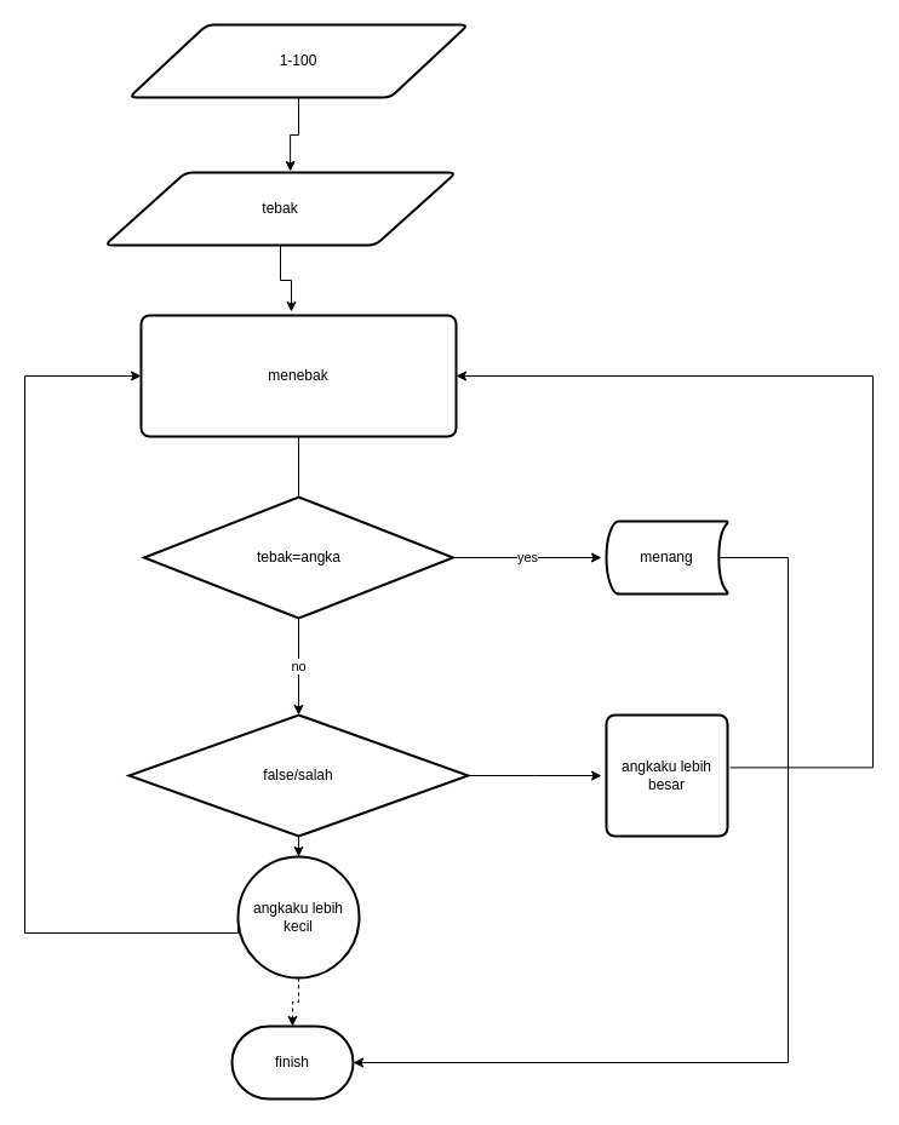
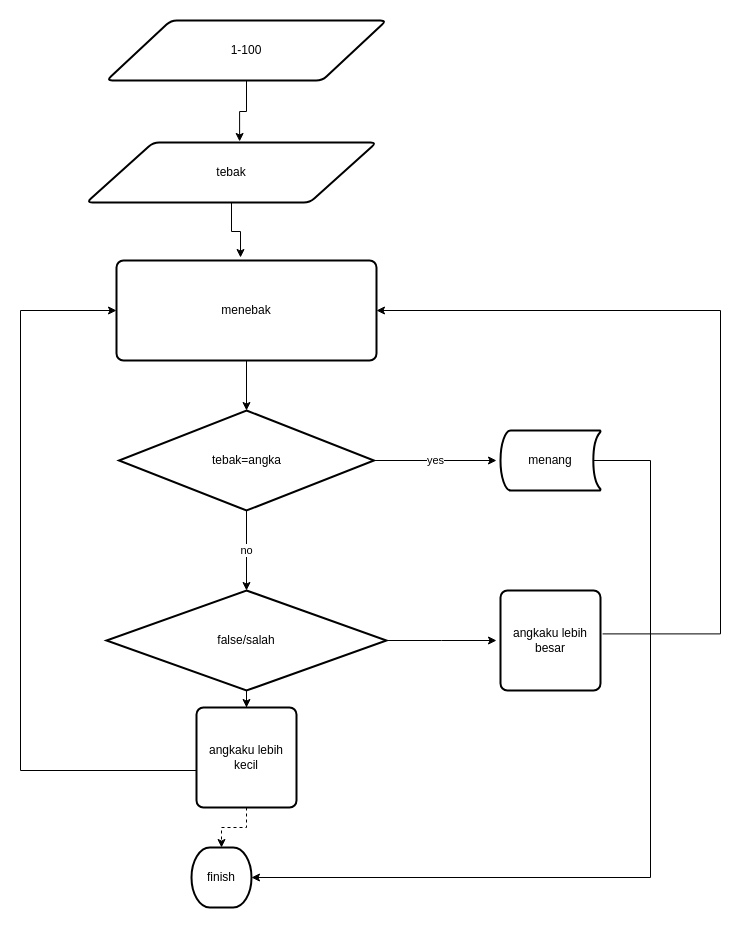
  <mxCell id="0" />
  <mxCell id="1" parent="0" />
  <mxCell id="2" value="1-100" style="shape=parallelogram;html=1;strokeWidth=2;perimeter=parallelogramPerimeter;whiteSpace=wrap;rounded=1;arcSize=12;size=0.23;align=center;fontSize=12;" vertex="1" parent="1"><mxGeometry x="106" y="20" width="280" height="60" as="geometry" /></mxCell>
  <mxCell id="3" value="tebak" style="shape=parallelogram;html=1;strokeWidth=2;perimeter=parallelogramPerimeter;whiteSpace=wrap;rounded=1;arcSize=12;size=0.23;fontSize=12;" vertex="1" parent="1"><mxGeometry x="86" y="142" width="290" height="60" as="geometry" /></mxCell>
- <mxCell id="4" style="edgeStyle=orthogonalEdgeStyle;rounded=0;orthogonalLoop=1;jettySize=auto;html=1;endArrow=none;" edge="1" parent="1" source="5" target="8"><mxGeometry relative="1" as="geometry" /></mxCell>
+ <mxCell id="4" style="edgeStyle=orthogonalEdgeStyle;rounded=0;orthogonalLoop=1;jettySize=auto;html=1;" edge="1" parent="1" source="5" target="8"><mxGeometry relative="1" as="geometry" /></mxCell>
  <mxCell id="5" value="menebak" style="rounded=1;whiteSpace=wrap;html=1;absoluteArcSize=1;arcSize=14;strokeWidth=2;fontSize=12;" vertex="1" parent="1"><mxGeometry x="116" y="260" width="260" height="100" as="geometry" /></mxCell>
  <mxCell id="6" value="yes" style="edgeStyle=orthogonalEdgeStyle;rounded=0;orthogonalLoop=1;jettySize=auto;html=1;" edge="1" parent="1" source="8"><mxGeometry relative="1" as="geometry"><mxPoint x="496" y="460" as="targetPoint" /></mxGeometry></mxCell>
  <mxCell id="7" value="no" style="edgeStyle=orthogonalEdgeStyle;rounded=0;orthogonalLoop=1;jettySize=auto;html=1;" edge="1" parent="1" source="8"><mxGeometry relative="1" as="geometry"><mxPoint x="246" y="590" as="targetPoint" /></mxGeometry></mxCell>
  <mxCell id="8" value="tebak=angka" style="strokeWidth=2;html=1;shape=mxgraph.flowchart.decision;whiteSpace=wrap;fontSize=12;" vertex="1" parent="1"><mxGeometry x="118.5" y="410" width="255" height="100" as="geometry" /></mxCell>
  <mxCell id="9" style="edgeStyle=orthogonalEdgeStyle;rounded=0;orthogonalLoop=1;jettySize=auto;html=1;entryX=0.477;entryY=-0.03;entryDx=0;entryDy=0;entryPerimeter=0;" edge="1" parent="1" source="3" target="5"><mxGeometry relative="1" as="geometry" /></mxCell>
  <mxCell id="10" style="edgeStyle=orthogonalEdgeStyle;rounded=0;orthogonalLoop=1;jettySize=auto;html=1;" edge="1" parent="1" source="12"><mxGeometry relative="1" as="geometry"><mxPoint x="496" y="640" as="targetPoint" /></mxGeometry></mxCell>
  <mxCell id="11" style="edgeStyle=orthogonalEdgeStyle;rounded=0;orthogonalLoop=1;jettySize=auto;html=1;entryX=0.5;entryY=0;entryDx=0;entryDy=0;" edge="1" parent="1" source="12" target="17"><mxGeometry relative="1" as="geometry" /></mxCell>
  <mxCell id="12" value="false/salah" style="strokeWidth=2;html=1;shape=mxgraph.flowchart.decision;whiteSpace=wrap;" vertex="1" parent="1"><mxGeometry x="106" y="590" width="280" height="100" as="geometry" /></mxCell>
  <mxCell id="13" style="edgeStyle=orthogonalEdgeStyle;rounded=0;orthogonalLoop=1;jettySize=auto;html=1;entryX=1;entryY=0.5;entryDx=0;entryDy=0;exitX=1.021;exitY=0.434;exitDx=0;exitDy=0;exitPerimeter=0;" edge="1" parent="1" source="14" target="5"><mxGeometry relative="1" as="geometry"><mxPoint x="684" y="612" as="sourcePoint" /><mxPoint x="450" y="257" as="targetPoint" /><Array as="points"><mxPoint x="720" y="633" /><mxPoint x="720" y="310" /></Array></mxGeometry></mxCell>
  <mxCell id="14" value="angkaku lebih besar" style="rounded=1;whiteSpace=wrap;html=1;absoluteArcSize=1;arcSize=14;strokeWidth=2;" vertex="1" parent="1"><mxGeometry x="500" y="590" width="100" height="100" as="geometry" /></mxCell>
  <mxCell id="15" style="edgeStyle=orthogonalEdgeStyle;rounded=0;orthogonalLoop=1;jettySize=auto;html=1;exitX=0;exitY=0.5;exitDx=0;exitDy=0;entryX=0;entryY=0.5;entryDx=0;entryDy=0;" edge="1" parent="1" source="17" target="5"><mxGeometry relative="1" as="geometry"><Array as="points"><mxPoint x="20" y="770" /><mxPoint x="20" y="310" /></Array></mxGeometry></mxCell>
  <mxCell id="16" style="edgeStyle=orthogonalEdgeStyle;rounded=0;orthogonalLoop=1;jettySize=auto;html=1;exitX=0.5;exitY=1;exitDx=0;exitDy=0;dashed=1;" edge="1" parent="1" source="17" target="20"><mxGeometry relative="1" as="geometry" /></mxCell>
- <mxCell id="17" value="angkaku lebih kecil" style="ellipse;whiteSpace=wrap;html=1;absoluteArcSize=1;arcSize=14;strokeWidth=2;" vertex="1" parent="1"><mxGeometry x="196" y="707" width="100" height="100" as="geometry" /></mxCell>
+ <mxCell id="17" value="angkaku lebih kecil" style="rounded=1;whiteSpace=wrap;html=1;absoluteArcSize=1;arcSize=14;strokeWidth=2;" vertex="1" parent="1"><mxGeometry x="196" y="707" width="100" height="100" as="geometry" /></mxCell>
  <mxCell id="18" style="edgeStyle=orthogonalEdgeStyle;rounded=0;orthogonalLoop=1;jettySize=auto;html=1;entryX=0.528;entryY=-0.017;entryDx=0;entryDy=0;entryPerimeter=0;" edge="1" parent="1" source="2" target="3"><mxGeometry relative="1" as="geometry" /></mxCell>
  <mxCell id="19" value="menang" style="strokeWidth=2;html=1;shape=mxgraph.flowchart.stored_data;whiteSpace=wrap;" vertex="1" parent="1"><mxGeometry x="500" y="430" width="100" height="60" as="geometry" /></mxCell>
- <mxCell id="20" value="finish" style="strokeWidth=2;html=1;shape=mxgraph.flowchart.terminator;whiteSpace=wrap;" vertex="1" parent="1"><mxGeometry x="191" y="847" width="100" height="60" as="geometry" /></mxCell>
+ <mxCell id="20" value="finish" style="strokeWidth=2;html=1;shape=mxgraph.flowchart.terminator;whiteSpace=wrap;" vertex="1" parent="1"><mxGeometry x="191" y="847" width="60" height="60" as="geometry" /></mxCell>
  <mxCell id="21" style="edgeStyle=orthogonalEdgeStyle;rounded=0;orthogonalLoop=1;jettySize=auto;html=1;exitX=0.93;exitY=0.5;exitDx=0;exitDy=0;exitPerimeter=0;entryX=1;entryY=0.5;entryDx=0;entryDy=0;entryPerimeter=0;" edge="1" parent="1" source="19" target="20"><mxGeometry relative="1" as="geometry"><Array as="points"><mxPoint x="650" y="460" /><mxPoint x="650" y="877" /></Array></mxGeometry></mxCell>
